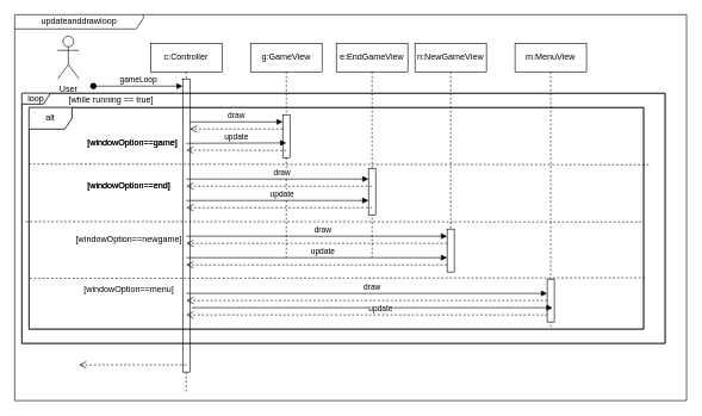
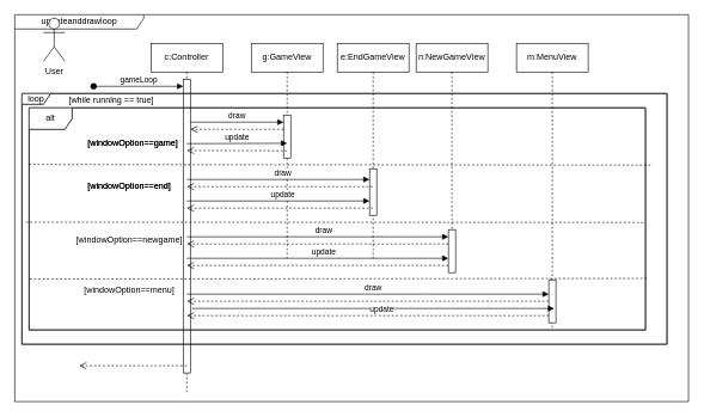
  <mxCell id="0" />
  <mxCell id="1" parent="0" />
  <mxCell id="2" value="c:Controller" style="shape=umlLifeline;perimeter=lifelinePerimeter;whiteSpace=wrap;html=1;container=0;dropTarget=0;collapsible=0;recursiveResize=0;outlineConnect=0;portConstraint=eastwest;newEdgeStyle={&quot;edgeStyle&quot;:&quot;elbowEdgeStyle&quot;,&quot;elbow&quot;:&quot;vertical&quot;,&quot;curved&quot;:0,&quot;rounded&quot;:0};" parent="1" vertex="1"><mxGeometry x="210" y="60" width="100" height="490" as="geometry" /></mxCell>
  <mxCell id="3" value="" style="html=1;points=[];perimeter=orthogonalPerimeter;outlineConnect=0;targetShapes=umlLifeline;portConstraint=eastwest;newEdgeStyle={&quot;edgeStyle&quot;:&quot;elbowEdgeStyle&quot;,&quot;elbow&quot;:&quot;vertical&quot;,&quot;curved&quot;:0,&quot;rounded&quot;:0};" parent="2" vertex="1"><mxGeometry x="45" y="50" width="10" height="410" as="geometry" /></mxCell>
  <mxCell id="4" value="gameLoop" style="html=1;verticalAlign=bottom;startArrow=oval;endArrow=block;startSize=8;edgeStyle=elbowEdgeStyle;elbow=vertical;curved=0;rounded=0;" parent="2" target="3" edge="1"><mxGeometry relative="1" as="geometry"><mxPoint x="-80" y="60" as="sourcePoint" /><Array as="points"><mxPoint x="-17" y="60" /></Array></mxGeometry></mxCell>
  <mxCell id="5" value="g:GameView" style="shape=umlLifeline;perimeter=lifelinePerimeter;whiteSpace=wrap;html=1;container=0;dropTarget=0;collapsible=0;recursiveResize=0;outlineConnect=0;portConstraint=eastwest;newEdgeStyle={&quot;edgeStyle&quot;:&quot;elbowEdgeStyle&quot;,&quot;elbow&quot;:&quot;vertical&quot;,&quot;curved&quot;:0,&quot;rounded&quot;:0};" parent="1" vertex="1"><mxGeometry x="350" y="60" width="100" height="300" as="geometry" /></mxCell>
  <mxCell id="6" value="" style="html=1;points=[];perimeter=orthogonalPerimeter;outlineConnect=0;targetShapes=umlLifeline;portConstraint=eastwest;newEdgeStyle={&quot;edgeStyle&quot;:&quot;elbowEdgeStyle&quot;,&quot;elbow&quot;:&quot;vertical&quot;,&quot;curved&quot;:0,&quot;rounded&quot;:0};" parent="5" vertex="1"><mxGeometry x="45" y="100" width="10" height="60" as="geometry" /></mxCell>
  <mxCell id="7" value="draw" style="html=1;verticalAlign=bottom;endArrow=block;edgeStyle=elbowEdgeStyle;elbow=vertical;curved=0;rounded=0;" parent="1" source="3" target="6" edge="1"><mxGeometry relative="1" as="geometry"><mxPoint x="305" y="150" as="sourcePoint" /><Array as="points"><mxPoint x="300" y="170" /><mxPoint x="340" y="180" /><mxPoint x="300" y="150" /></Array></mxGeometry></mxCell>
  <mxCell id="8" value="" style="html=1;verticalAlign=bottom;endArrow=open;dashed=1;endSize=8;edgeStyle=elbowEdgeStyle;elbow=vertical;curved=0;rounded=0;" parent="1" source="6" target="3" edge="1"><mxGeometry relative="1" as="geometry"><mxPoint x="305" y="225" as="targetPoint" /><Array as="points"><mxPoint x="320" y="180" /><mxPoint x="290" y="200" /></Array></mxGeometry></mxCell>
  <mxCell id="9" value="alt" style="shape=umlFrame;whiteSpace=wrap;html=1;pointerEvents=0;" parent="1" vertex="1"><mxGeometry x="40" y="150" width="860" height="310" as="geometry" /></mxCell>
  <mxCell id="10" value="updateanddrawloop" style="shape=umlFrame;whiteSpace=wrap;html=1;pointerEvents=0;width=180;height=20;" parent="1" vertex="1"><mxGeometry x="20" width="940" height="540" as="geometry" y="20" /></mxCell>
  <mxCell id="11" value="" style="endArrow=none;dashed=1;html=1;rounded=0;exitX=0;exitY=0.255;exitDx=0;exitDy=0;exitPerimeter=0;" parent="1" source="9" edge="1"><mxGeometry width="50" height="50" relative="1" as="geometry"><mxPoint x="100" y="219" as="sourcePoint" /><mxPoint x="910" y="230" as="targetPoint" /><Array as="points" /></mxGeometry></mxCell>
  <mxCell id="12" value="[windowOption==game]" style="text;html=1;strokeColor=none;fillColor=none;align=center;verticalAlign=middle;whiteSpace=wrap;rounded=0;" parent="1" vertex="1"><mxGeometry x="160" y="185" width="50" height="30" as="geometry" /></mxCell>
  <mxCell id="13" value="e:EndGameView" style="shape=umlLifeline;perimeter=lifelinePerimeter;whiteSpace=wrap;html=1;container=0;dropTarget=0;collapsible=0;recursiveResize=0;outlineConnect=0;portConstraint=eastwest;newEdgeStyle={&quot;edgeStyle&quot;:&quot;elbowEdgeStyle&quot;,&quot;elbow&quot;:&quot;vertical&quot;,&quot;curved&quot;:0,&quot;rounded&quot;:0};" parent="1" vertex="1"><mxGeometry x="470" y="60" width="100" height="300" as="geometry" /></mxCell>
  <mxCell id="14" value="" style="html=1;points=[];perimeter=orthogonalPerimeter;outlineConnect=0;targetShapes=umlLifeline;portConstraint=eastwest;newEdgeStyle={&quot;edgeStyle&quot;:&quot;elbowEdgeStyle&quot;,&quot;elbow&quot;:&quot;vertical&quot;,&quot;curved&quot;:0,&quot;rounded&quot;:0};" parent="13" vertex="1"><mxGeometry x="45" y="175" width="10" height="65" as="geometry" /></mxCell>
  <mxCell id="15" value="draw" style="html=1;verticalAlign=bottom;endArrow=block;edgeStyle=elbowEdgeStyle;elbow=vertical;curved=0;rounded=0;" parent="1" target="14" edge="1"><mxGeometry x="0.04" relative="1" as="geometry"><mxPoint x="260" y="250" as="sourcePoint" /><Array as="points"><mxPoint x="480" y="250" /><mxPoint x="440" y="240" /><mxPoint x="335" y="234.5" /><mxPoint x="295" y="204.5" /></Array><mxPoint x="390" y="234.5" as="targetPoint" /><mxPoint x="1" as="offset" /></mxGeometry></mxCell>
  <mxCell id="16" value="" style="html=1;verticalAlign=bottom;endArrow=open;dashed=1;endSize=8;edgeStyle=elbowEdgeStyle;elbow=vertical;curved=0;rounded=0;" parent="1" source="13" edge="1"><mxGeometry relative="1" as="geometry"><mxPoint x="260" y="260" as="targetPoint" /><Array as="points"><mxPoint x="285" y="260" /></Array><mxPoint x="390" y="260" as="sourcePoint" /></mxGeometry></mxCell>
  <mxCell id="17" value="[windowOption==end]" style="text;html=1;strokeColor=none;fillColor=none;align=center;verticalAlign=middle;whiteSpace=wrap;rounded=0;" parent="1" vertex="1"><mxGeometry x="150" y="245" width="60" height="30" as="geometry" /></mxCell>
  <mxCell id="18" value="" style="endArrow=none;dashed=1;html=1;rounded=0;exitX=-0.005;exitY=0.515;exitDx=0;exitDy=0;exitPerimeter=0;" parent="1" source="9" edge="1"><mxGeometry width="50" height="50" relative="1" as="geometry"><mxPoint x="100" y="310" as="sourcePoint" /><mxPoint x="900" y="310" as="targetPoint" /><Array as="points" /></mxGeometry></mxCell>
  <mxCell id="19" value="n:NewGameView" style="shape=umlLifeline;perimeter=lifelinePerimeter;whiteSpace=wrap;html=1;container=0;dropTarget=0;collapsible=0;recursiveResize=0;outlineConnect=0;portConstraint=eastwest;newEdgeStyle={&quot;edgeStyle&quot;:&quot;elbowEdgeStyle&quot;,&quot;elbow&quot;:&quot;vertical&quot;,&quot;curved&quot;:0,&quot;rounded&quot;:0};" parent="1" vertex="1"><mxGeometry x="580" y="60" width="100" height="320" as="geometry" /></mxCell>
  <mxCell id="20" value="" style="html=1;points=[];perimeter=orthogonalPerimeter;outlineConnect=0;targetShapes=umlLifeline;portConstraint=eastwest;newEdgeStyle={&quot;edgeStyle&quot;:&quot;elbowEdgeStyle&quot;,&quot;elbow&quot;:&quot;vertical&quot;,&quot;curved&quot;:0,&quot;rounded&quot;:0};" parent="19" vertex="1"><mxGeometry x="45" y="260" width="10" height="60" as="geometry" /></mxCell>
  <mxCell id="21" value="draw" style="html=1;verticalAlign=bottom;endArrow=block;edgeStyle=elbowEdgeStyle;elbow=vertical;curved=0;rounded=0;" parent="1" target="20" edge="1"><mxGeometry x="0.04" relative="1" as="geometry"><mxPoint x="260" y="330" as="sourcePoint" /><Array as="points"><mxPoint x="420" y="330" /><mxPoint x="460" y="320" /><mxPoint x="440" y="310" /><mxPoint x="335" y="304.5" /><mxPoint x="295" y="274.5" /></Array><mxPoint x="515" y="310" as="targetPoint" /><mxPoint x="1" as="offset" /></mxGeometry></mxCell>
  <mxCell id="22" value="" style="html=1;verticalAlign=bottom;endArrow=open;dashed=1;endSize=8;edgeStyle=elbowEdgeStyle;elbow=vertical;curved=0;rounded=0;" parent="1" source="20" edge="1"><mxGeometry relative="1" as="geometry"><mxPoint x="260" y="340" as="targetPoint" /><Array as="points"><mxPoint x="440" y="340" /><mxPoint x="460" y="350" /><mxPoint x="285" y="330" /></Array><mxPoint x="520" y="330" as="sourcePoint" /></mxGeometry></mxCell>
  <mxCell id="23" value="[windowOption==newgame]" style="text;html=1;strokeColor=none;fillColor=none;align=center;verticalAlign=middle;whiteSpace=wrap;rounded=0;" parent="1" vertex="1"><mxGeometry x="150" y="320" width="60" height="30" as="geometry" /></mxCell>
  <mxCell id="24" value="" style="endArrow=none;dashed=1;html=1;rounded=0;entryX=1.002;entryY=0.768;entryDx=0;entryDy=0;entryPerimeter=0;exitX=0.001;exitY=0.771;exitDx=0;exitDy=0;exitPerimeter=0;" parent="1" source="9" target="9" edge="1"><mxGeometry width="50" height="50" relative="1" as="geometry"><mxPoint x="100" y="370" as="sourcePoint" /><mxPoint x="560" y="190" as="targetPoint" /></mxGeometry></mxCell>
  <mxCell id="25" value="m:MenuView" style="shape=umlLifeline;perimeter=lifelinePerimeter;whiteSpace=wrap;html=1;container=0;dropTarget=0;collapsible=0;recursiveResize=0;outlineConnect=0;portConstraint=eastwest;newEdgeStyle={&quot;edgeStyle&quot;:&quot;elbowEdgeStyle&quot;,&quot;elbow&quot;:&quot;vertical&quot;,&quot;curved&quot;:0,&quot;rounded&quot;:0};" parent="1" vertex="1"><mxGeometry x="720" y="60" width="100" height="400" as="geometry" /></mxCell>
  <mxCell id="26" value="" style="html=1;points=[];perimeter=orthogonalPerimeter;outlineConnect=0;targetShapes=umlLifeline;portConstraint=eastwest;newEdgeStyle={&quot;edgeStyle&quot;:&quot;elbowEdgeStyle&quot;,&quot;elbow&quot;:&quot;vertical&quot;,&quot;curved&quot;:0,&quot;rounded&quot;:0};" parent="25" vertex="1"><mxGeometry x="45" y="330" width="10" height="60" as="geometry" /></mxCell>
  <mxCell id="27" value="draw" style="html=1;verticalAlign=bottom;endArrow=block;edgeStyle=elbowEdgeStyle;elbow=vertical;curved=0;rounded=0;" parent="1" target="26" edge="1"><mxGeometry x="0.03" relative="1" as="geometry"><mxPoint x="260" y="410" as="sourcePoint" /><Array as="points"><mxPoint x="590" y="410" /><mxPoint x="440" y="390" /><mxPoint x="335" y="384.5" /><mxPoint x="295" y="354.5" /></Array><mxPoint x="625" y="390" as="targetPoint" /><mxPoint as="offset" /></mxGeometry></mxCell>
  <mxCell id="28" value="" style="html=1;verticalAlign=bottom;endArrow=open;dashed=1;endSize=8;edgeStyle=elbowEdgeStyle;elbow=vertical;curved=0;rounded=0;" parent="1" source="26" edge="1"><mxGeometry relative="1" as="geometry"><mxPoint x="260" y="420" as="targetPoint" /><Array as="points"><mxPoint x="660" y="420" /><mxPoint x="285" y="410" /></Array><mxPoint x="625" y="410" as="sourcePoint" /></mxGeometry></mxCell>
  <mxCell id="29" value="[windowOption==menu]" style="text;html=1;strokeColor=none;fillColor=none;align=center;verticalAlign=middle;whiteSpace=wrap;rounded=0;" parent="1" vertex="1"><mxGeometry x="150" y="390" width="60" height="30" as="geometry" /></mxCell>
  <mxCell id="30" value="update" style="html=1;verticalAlign=bottom;endArrow=block;edgeStyle=elbowEdgeStyle;elbow=vertical;curved=0;rounded=0;" parent="1" edge="1"><mxGeometry relative="1" as="geometry"><mxPoint x="260" y="200" as="sourcePoint" /><Array as="points"><mxPoint x="305" y="199.5" /><mxPoint x="345" y="209.5" /><mxPoint x="305" y="179.5" /></Array><mxPoint x="400" y="199.5" as="targetPoint" /></mxGeometry></mxCell>
  <mxCell id="31" value="" style="html=1;verticalAlign=bottom;endArrow=open;dashed=1;endSize=8;edgeStyle=elbowEdgeStyle;elbow=vertical;curved=0;rounded=0;" parent="1" edge="1"><mxGeometry relative="1" as="geometry"><mxPoint x="260" y="209.5" as="targetPoint" /><Array as="points"><mxPoint x="315" y="209.5" /><mxPoint x="285" y="229.5" /></Array><mxPoint x="400" y="210" as="sourcePoint" /></mxGeometry></mxCell>
  <mxCell id="32" value="update" style="html=1;verticalAlign=bottom;endArrow=block;edgeStyle=elbowEdgeStyle;elbow=vertical;curved=0;rounded=0;" parent="1" edge="1"><mxGeometry x="0.04" relative="1" as="geometry"><mxPoint x="260" y="280" as="sourcePoint" /><Array as="points"><mxPoint x="480" y="280" /><mxPoint x="440" y="270" /><mxPoint x="335" y="264.5" /><mxPoint x="295" y="234.5" /></Array><mxPoint x="515" y="280" as="targetPoint" /><mxPoint x="1" as="offset" /></mxGeometry></mxCell>
  <mxCell id="33" value="" style="html=1;verticalAlign=bottom;endArrow=open;dashed=1;endSize=8;edgeStyle=elbowEdgeStyle;elbow=vertical;curved=0;rounded=0;" parent="1" edge="1"><mxGeometry relative="1" as="geometry"><mxPoint x="260" y="290" as="targetPoint" /><Array as="points"><mxPoint x="285" y="290" /></Array><mxPoint x="520" y="290" as="sourcePoint" /></mxGeometry></mxCell>
  <mxCell id="34" value="update" style="html=1;verticalAlign=bottom;endArrow=block;edgeStyle=elbowEdgeStyle;elbow=vertical;curved=0;rounded=0;" parent="1" edge="1"><mxGeometry x="0.04" relative="1" as="geometry"><mxPoint x="260" y="360" as="sourcePoint" /><Array as="points"><mxPoint x="420" y="360" /><mxPoint x="460" y="350" /><mxPoint x="440" y="340" /><mxPoint x="335" y="334.5" /><mxPoint x="295" y="304.5" /></Array><mxPoint x="625" y="360" as="targetPoint" /><mxPoint x="1" as="offset" /></mxGeometry></mxCell>
  <mxCell id="35" value="" style="html=1;verticalAlign=bottom;endArrow=open;dashed=1;endSize=8;edgeStyle=elbowEdgeStyle;elbow=vertical;curved=0;rounded=0;" parent="1" edge="1"><mxGeometry relative="1" as="geometry"><mxPoint x="260" y="370" as="targetPoint" /><Array as="points"><mxPoint x="440" y="370" /><mxPoint x="460" y="380" /><mxPoint x="285" y="360" /></Array><mxPoint x="625" y="370" as="sourcePoint" /></mxGeometry></mxCell>
  <mxCell id="36" value="update" style="html=1;verticalAlign=bottom;endArrow=block;edgeStyle=elbowEdgeStyle;elbow=vertical;curved=0;rounded=0;" parent="1" edge="1"><mxGeometry x="0.04" y="-10" relative="1" as="geometry"><mxPoint x="267.5" y="430" as="sourcePoint" /><Array as="points"><mxPoint x="597.5" y="430" /><mxPoint x="447.5" y="410" /><mxPoint x="342.5" y="404.5" /><mxPoint x="302.5" y="374.5" /></Array><mxPoint x="772.5" y="430" as="targetPoint" /><mxPoint x="1" as="offset" /></mxGeometry></mxCell>
  <mxCell id="37" value="" style="html=1;verticalAlign=bottom;endArrow=open;dashed=1;endSize=8;edgeStyle=elbowEdgeStyle;elbow=vertical;curved=0;rounded=0;" parent="1" source="26" edge="1"><mxGeometry relative="1" as="geometry"><mxPoint x="260" y="440" as="targetPoint" /><Array as="points" /><mxPoint x="400" y="440.5" as="sourcePoint" /></mxGeometry></mxCell>
  <mxCell id="38" value="loop" style="shape=umlFrame;whiteSpace=wrap;html=1;pointerEvents=0;width=40;height=15;" parent="1" vertex="1"><mxGeometry x="30" y="130" width="900" height="350" as="geometry" /></mxCell>
  <mxCell id="39" value="[while running == true]" style="text;html=1;strokeColor=none;fillColor=none;align=center;verticalAlign=middle;whiteSpace=wrap;rounded=0;" parent="1" vertex="1"><mxGeometry x="70" y="130" width="170" height="20" as="geometry" /></mxCell>
  <mxCell id="40" value="loop" style="shape=umlFrame;whiteSpace=wrap;html=1;pointerEvents=0;width=40;height=15;" parent="1" vertex="1"><mxGeometry x="30" y="130" width="900" height="350" as="geometry" /></mxCell>
  <mxCell id="41" value="alt" style="shape=umlFrame;whiteSpace=wrap;html=1;pointerEvents=0;" parent="1" vertex="1"><mxGeometry x="40" y="150" width="860" height="310" as="geometry" /></mxCell>
  <mxCell id="42" value="[windowOption==game]" style="text;html=1;strokeColor=none;fillColor=none;align=center;verticalAlign=middle;whiteSpace=wrap;rounded=0;" parent="1" vertex="1"><mxGeometry x="160" y="185" width="50" height="30" as="geometry" /></mxCell>
  <mxCell id="43" value="[windowOption==end]" style="text;html=1;strokeColor=none;fillColor=none;align=center;verticalAlign=middle;whiteSpace=wrap;rounded=0;" parent="1" vertex="1"><mxGeometry x="150" y="245" width="60" height="30" as="geometry" /></mxCell>
- <mxCell id="44" value="User" style="shape=umlActor;verticalLabelPosition=bottom;verticalAlign=top;html=1;outlineConnect=0;" vertex="1" parent="1"><mxGeometry x="80" y="50" width="30" height="60" as="geometry" /></mxCell>
+ <mxCell id="44" value="User" style="shape=umlActor;verticalLabelPosition=bottom;verticalAlign=top;html=1;outlineConnect=0;" vertex="1" parent="1"><mxGeometry x="60" y="25" width="30" height="60" as="geometry" /></mxCell>
  <mxCell id="45" value="" style="html=1;verticalAlign=bottom;endArrow=open;dashed=1;endSize=8;edgeStyle=elbowEdgeStyle;elbow=vertical;curved=0;rounded=0;" edge="1" parent="1"><mxGeometry relative="1" as="geometry"><mxPoint y="510" as="targetPoint" x="110" /><Array as="points"><mxPoint y="510" x="110" /><mxPoint x="155" y="510" /></Array><mxPoint x="260" y="510" as="sourcePoint" /></mxGeometry></mxCell>
